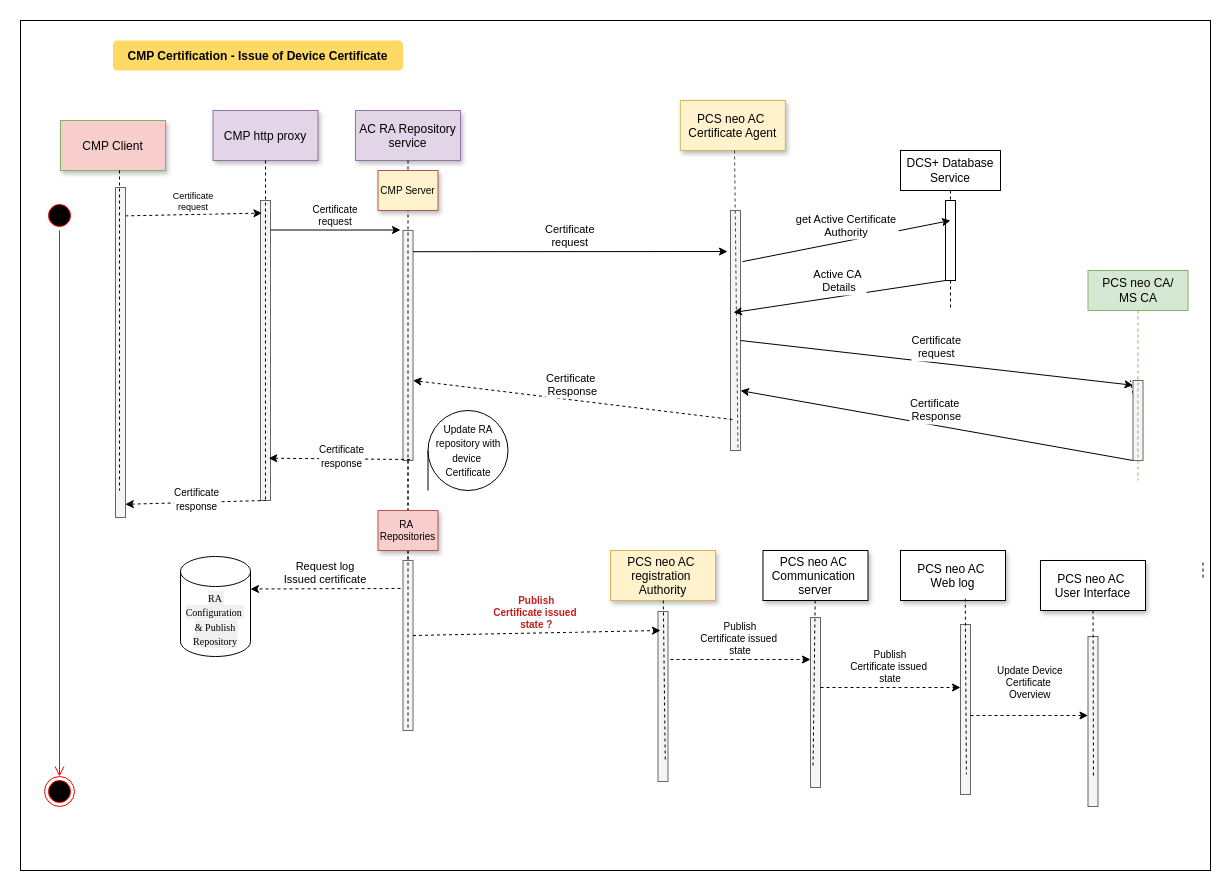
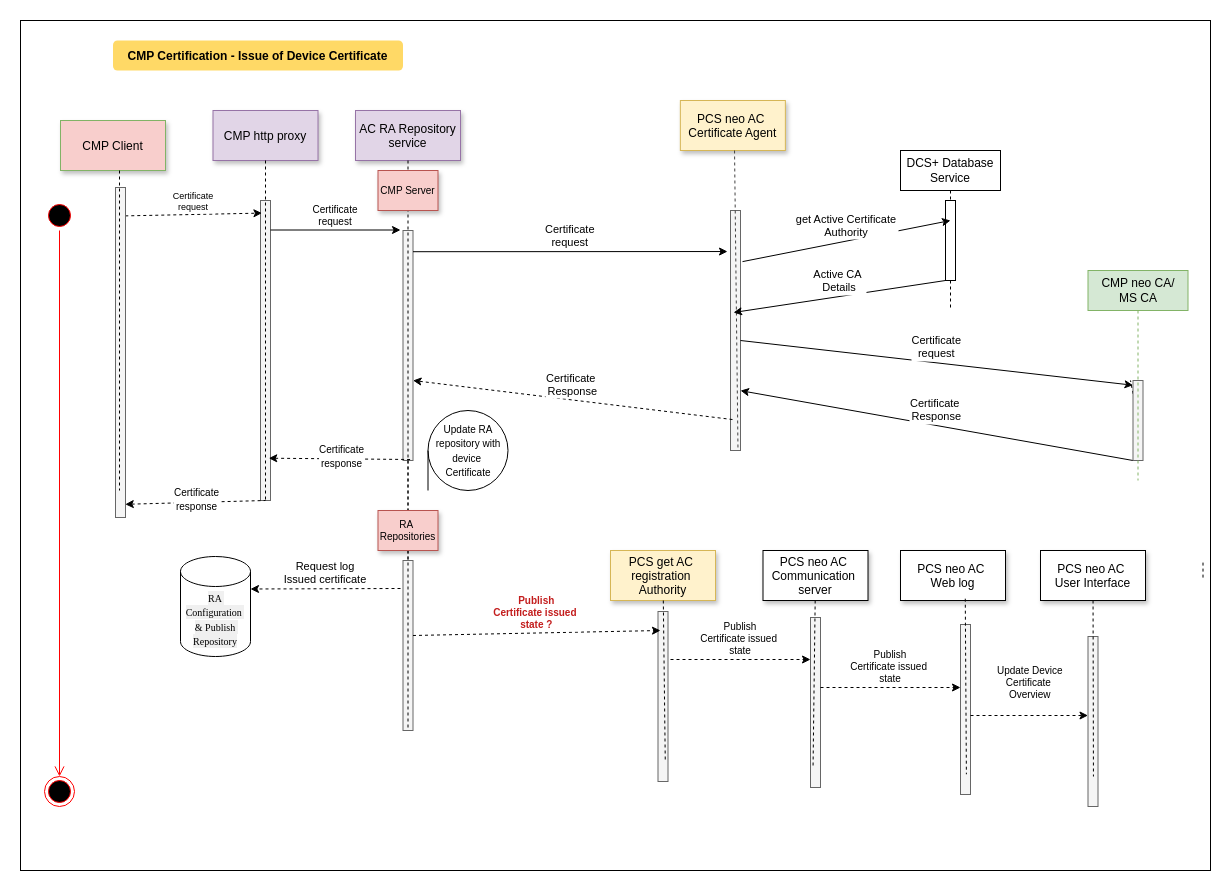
  <mxCell id="0" />
  <mxCell id="1" parent="0" />
  <mxCell id="2" value="" style="" parent="1" vertex="1"><mxGeometry x="20" y="20" width="1190" height="850" as="geometry" /></mxCell>
  <mxCell id="3" value="" style="fillColor=#f5f5f5;strokeColor=#666666;fontColor=#333333;" parent="1" vertex="1"><mxGeometry x="260" y="200" width="10" height="300" as="geometry" /></mxCell>
  <mxCell id="4" value="Certificate&#10;request" style="edgeStyle=none;verticalLabelPosition=top;verticalAlign=bottom;labelPosition=left;align=center;spacing=1;fontSize=9;dashed=1;exitX=0.978;exitY=0.086;exitDx=0;exitDy=0;exitPerimeter=0;entryX=0.144;entryY=0.042;entryDx=0;entryDy=0;entryPerimeter=0;" parent="1" source="43" target="3" edge="1"><mxGeometry width="100" height="100" as="geometry"><mxPoint x="170" y="199.5" as="sourcePoint" /><mxPoint x="260" y="199.5" as="targetPoint" /><mxPoint as="offset" /></mxGeometry></mxCell>
  <mxCell id="5" value="CMP http proxy" style="shadow=1;fillColor=#e1d5e7;strokeColor=#9673a6;" parent="1" vertex="1"><mxGeometry x="212.5" y="110" width="105" height="50" as="geometry" /></mxCell>
  <mxCell id="6" value="" style="fillColor=#f5f5f5;strokeColor=#666666;fontColor=#333333;" parent="1" vertex="1"><mxGeometry x="402.5" y="230" width="10" height="230" as="geometry" /></mxCell>
  <mxCell id="7" value="AC RA Repository&#10;service" style="shadow=1;fillColor=#e1d5e7;strokeColor=#9673a6;" parent="1" vertex="1"><mxGeometry x="355" y="110" width="105" height="50" as="geometry" /></mxCell>
  <mxCell id="8" value="" style="edgeStyle=none;endArrow=none;dashed=1;entryX=0.5;entryY=1;entryDx=0;entryDy=0;" parent="1" source="7" target="27" edge="1"><mxGeometry width="100" height="100" as="geometry"><mxPoint x="407.259" y="160" as="sourcePoint" /><mxPoint x="407.576" y="215" as="targetPoint" /></mxGeometry></mxCell>
  <mxCell id="9" value="Certificate&#10;request" style="edgeStyle=none;verticalLabelPosition=top;verticalAlign=bottom;fontSize=10;" parent="1" edge="1"><mxGeometry x="220" y="92" width="100" height="100" as="geometry"><mxPoint x="270" y="229.5" as="sourcePoint" /><mxPoint x="400" y="229.5" as="targetPoint" /></mxGeometry></mxCell>
  <mxCell id="10" value="Certificate&#10;request" style="edgeStyle=none;verticalLabelPosition=top;verticalAlign=bottom;entryX=-0.3;entryY=0.171;entryDx=0;entryDy=0;entryPerimeter=0;" parent="1" edge="1" target="11"><mxGeometry x="385.455" y="113.916" width="100" height="100" as="geometry"><mxPoint x="412.5" y="251.206" as="sourcePoint" /><mxPoint x="740" y="251" as="targetPoint" /></mxGeometry></mxCell>
  <mxCell id="11" value="" style="fillColor=#f5f5f5;strokeColor=#666666;fontColor=#333333;" parent="1" vertex="1"><mxGeometry x="730" y="210" width="10" height="240" as="geometry" /></mxCell>
  <mxCell id="12" value="PCS neo AC &#10;Certificate Agent" style="shadow=1;fillColor=#fff2cc;strokeColor=#d6b656;" parent="1" vertex="1"><mxGeometry x="679.86" y="100" width="105" height="50" as="geometry" /></mxCell>
  <mxCell id="13" value="" style="edgeStyle=none;endArrow=none;dashed=1;strokeColor=light-dark(#434242, #ffc8c8);entryX=0.75;entryY=1;entryDx=0;entryDy=0;" parent="1" target="11" edge="1"><mxGeometry x="614.488" y="175.0" width="100" height="100" as="geometry"><mxPoint x="734.042" y="150" as="sourcePoint" /><mxPoint x="735.949" y="319.394" as="targetPoint" /></mxGeometry></mxCell>
  <mxCell id="14" value="" style="edgeStyle=elbowEdgeStyle;elbow=horizontal;endArrow=none;dashed=1;entryX=0.5;entryY=1;entryDx=0;entryDy=0;" parent="1" source="5" target="3" edge="1"><mxGeometry x="230.0" y="310" width="100" height="100" as="geometry"><mxPoint x="290" y="460" as="sourcePoint" /><mxPoint x="390" y="360" as="targetPoint" /></mxGeometry></mxCell>
  <mxCell id="15" value="Certificate &#10;Response" style="elbow=vertical;verticalLabelPosition=top;verticalAlign=bottom;exitX=0;exitY=1;exitDx=0;exitDy=0;rounded=0;" parent="1" source="57" edge="1"><mxGeometry x="550" y="261.736" width="100" height="100" as="geometry"><mxPoint x="1135" y="390" as="sourcePoint" /><mxPoint x="740" y="390.13" as="targetPoint" /></mxGeometry></mxCell>
  <mxCell id="16" value="" style="edgeStyle=none;endArrow=none;dashed=1" parent="1" source="52" edge="1"><mxGeometry x="376.571" y="339.697" width="100" height="100" as="geometry"><mxPoint x="511.736" y="334.697" as="sourcePoint" /><mxPoint x="407.5" y="514.167" as="targetPoint" /></mxGeometry></mxCell>
  <mxCell id="17" value="" style="edgeStyle=none;endArrow=none;dashed=1" parent="1" edge="1"><mxGeometry x="1204.071" y="380.087" width="100" height="100" as="geometry"><mxPoint x="1202.5" y="562.083" as="sourcePoint" /><mxPoint x="1202.5" y="580" as="targetPoint" /></mxGeometry></mxCell>
  <mxCell id="18" value="CMP Certification - Issue of Device Certificate" style="rounded=1;fontStyle=1;fillColor=#FFD966;strokeColor=none" parent="1" vertex="1"><mxGeometry x="112.5" y="40" width="290" height="30" as="geometry" /></mxCell>
- <mxCell id="19" value="CMP Server" style="shadow=1;fillColor=#fff2cc;strokeColor=#b85450;fontSize=10;" parent="1" vertex="1"><mxGeometry x="377.5" y="170" width="60" height="40" as="geometry" /></mxCell>
+ <mxCell id="19" value="CMP Server" style="shadow=1;fillColor=#f8cecc;strokeColor=#b85450;fontSize=10;" parent="1" vertex="1"><mxGeometry x="377.5" y="170" width="60" height="40" as="geometry" /></mxCell>
  <mxCell id="20" value="Certificate&#10;request" style="edgeStyle=none;verticalLabelPosition=top;verticalAlign=bottom;entryX=0;entryY=0.059;entryDx=0;entryDy=0;entryPerimeter=0;" parent="1" target="57" edge="1"><mxGeometry width="100" height="100" as="geometry"><mxPoint x="740" y="340" as="sourcePoint" /><mxPoint x="1134" y="400.758" as="targetPoint" /><mxPoint as="offset" /></mxGeometry></mxCell>
  <mxCell id="21" value="Certificate &#10;Response" style="elbow=vertical;verticalLabelPosition=top;verticalAlign=bottom;dashed=1;exitX=0.2;exitY=0.871;exitDx=0;exitDy=0;exitPerimeter=0;" parent="1" source="11" edge="1"><mxGeometry x="550" y="261.736" width="100" height="100" as="geometry"><mxPoint x="530" y="380" as="sourcePoint" /><mxPoint x="412.5" y="380" as="targetPoint" /></mxGeometry></mxCell>
  <mxCell id="22" value="&lt;font style=&quot;font-size: 10px;&quot;&gt;Update RA repository with device&amp;nbsp;&lt;/font&gt;&lt;div&gt;&lt;font style=&quot;font-size: 10px;&quot;&gt;Certificate&lt;/font&gt;&lt;/div&gt;" style="shape=tapeData;whiteSpace=wrap;html=1;perimeter=ellipsePerimeter;direction=south;" parent="1" vertex="1"><mxGeometry x="427.5" y="410" width="80" height="80" as="geometry" /></mxCell>
  <mxCell id="23" value="" style="edgeStyle=none;verticalLabelPosition=top;verticalAlign=bottom;endArrow=none;startArrow=classic;dashed=1;exitX=0.824;exitY=0.929;exitDx=0;exitDy=0;exitPerimeter=0;" parent="1" edge="1"><mxGeometry x="220" y="172.259" width="100" height="100" as="geometry"><mxPoint x="268.24" y="457.7" as="sourcePoint" /><mxPoint x="410" y="459" as="targetPoint" /></mxGeometry></mxCell>
  <mxCell id="24" value="Text" style="edgeLabel;html=1;align=center;verticalAlign=middle;resizable=0;points=[];" parent="23" vertex="1" connectable="0"><mxGeometry relative="1" as="geometry"><mxPoint x="2" y="-2" as="offset" /></mxGeometry></mxCell>
  <mxCell id="25" value="&lt;span style=&quot;font-size: 10px;&quot;&gt;Certificate&lt;/span&gt;&lt;br style=&quot;padding: 0px; margin: 0px; font-size: 10px;&quot;&gt;&lt;span style=&quot;font-size: 10px;&quot;&gt;response&lt;/span&gt;" style="edgeLabel;html=1;align=center;verticalAlign=middle;resizable=0;points=[];" parent="23" vertex="1" connectable="0"><mxGeometry relative="1" as="geometry"><mxPoint x="1" y="-3" as="offset" /></mxGeometry></mxCell>
- <mxCell id="26" value="PCS neo AC &#10;registration &#10;Authority" style="shadow=1;fillColor=#fff2cc;strokeColor=#d6b656;" parent="1" vertex="1"><mxGeometry x="610" y="550" width="105" height="50" as="geometry" /></mxCell>
+ <mxCell id="26" value="PCS get AC &#10;registration &#10;Authority" style="shadow=1;fillColor=#fff2cc;strokeColor=#d6b656;" parent="1" vertex="1"><mxGeometry x="610" y="550" width="105" height="50" as="geometry" /></mxCell>
  <mxCell id="27" value="" style="fillColor=#f5f5f5;strokeColor=#666666;fontColor=#333333;" parent="1" vertex="1"><mxGeometry x="402.5" y="560" width="10" height="170" as="geometry" /></mxCell>
  <mxCell id="28" value="" style="fillColor=#f5f5f5;strokeColor=#666666;fontColor=#333333;" parent="1" vertex="1"><mxGeometry x="657.5" y="611" width="10" height="170" as="geometry" /></mxCell>
  <mxCell id="29" value="Publish&#10;Certificate issued &#10;state ?" style="edgeStyle=none;verticalLabelPosition=top;verticalAlign=bottom;fontSize=10;fontColor=light-dark(#c31d1d, #ededed);fontStyle=1;dashed=1;" parent="1" edge="1"><mxGeometry x="220" y="92" width="100" height="100" as="geometry"><mxPoint x="412.5" y="635" as="sourcePoint" /><mxPoint x="660" y="630" as="targetPoint" /></mxGeometry></mxCell>
  <mxCell id="30" value="PCS neo AC &#10;Communication &#10;server" style="shadow=1;" parent="1" vertex="1"><mxGeometry x="762.5" y="550" width="105" height="50" as="geometry" /></mxCell>
  <mxCell id="31" value="" style="fillColor=#f5f5f5;strokeColor=#666666;fontColor=#333333;" parent="1" vertex="1"><mxGeometry x="810" y="617" width="10" height="170" as="geometry" /></mxCell>
  <mxCell id="32" value="Publish&#10;Certificate issued &#10;state" style="edgeStyle=none;verticalLabelPosition=top;verticalAlign=bottom;fontSize=10;entryX=0.685;entryY=0.201;entryDx=0;entryDy=0;entryPerimeter=0;dashed=1;" parent="1" edge="1"><mxGeometry x="220" y="92" width="100" height="100" as="geometry"><mxPoint x="670" y="659" as="sourcePoint" /><mxPoint x="810" y="659" as="targetPoint" /></mxGeometry></mxCell>
  <mxCell id="33" value="PCS neo AC &#10;Web log" style="shadow=1;" parent="1" vertex="1"><mxGeometry x="900" y="550" width="105" height="50" as="geometry" /></mxCell>
  <mxCell id="34" value="" style="fillColor=#f5f5f5;strokeColor=#666666;fontColor=#333333;" parent="1" vertex="1"><mxGeometry x="960" y="624" width="10" height="170" as="geometry" /></mxCell>
  <mxCell id="35" value="Publish&#10;Certificate issued &#10;state" style="edgeStyle=none;verticalLabelPosition=top;verticalAlign=bottom;fontSize=10;entryX=0.685;entryY=0.201;entryDx=0;entryDy=0;entryPerimeter=0;dashed=1;" parent="1" edge="1"><mxGeometry x="220" y="92" width="100" height="100" as="geometry"><mxPoint x="820" y="687" as="sourcePoint" /><mxPoint x="960" y="687" as="targetPoint" /></mxGeometry></mxCell>
  <mxCell id="36" value="Request log&#10;Issued certificate" style="elbow=vertical;verticalLabelPosition=top;verticalAlign=bottom;entryX=1;entryY=0;entryDx=0;entryDy=32.5;entryPerimeter=0;rounded=0;dashed=1;" parent="1" target="53" edge="1"><mxGeometry width="100" height="100" as="geometry"><mxPoint x="400" y="588" as="sourcePoint" /><mxPoint x="262.5" y="590" as="targetPoint" /></mxGeometry></mxCell>
- <mxCell id="37" value="PCS neo AC &#10;User Interface" style="shadow=1;" parent="1" vertex="1"><mxGeometry x="1040" y="560" width="105" height="50" as="geometry" /></mxCell>
+ <mxCell id="37" value="PCS neo AC &#10;User Interface" style="shadow=1;" parent="1" vertex="1"><mxGeometry x="1040" y="550" width="105" height="50" as="geometry" /></mxCell>
  <mxCell id="38" value="" style="fillColor=#f5f5f5;strokeColor=#666666;fontColor=#333333;" parent="1" vertex="1"><mxGeometry x="1087.5" y="636" width="10" height="170" as="geometry" /></mxCell>
  <mxCell id="39" value="Update Device&#10;Certificate &#10;Overview&#10;" style="edgeStyle=none;verticalLabelPosition=top;verticalAlign=bottom;fontSize=10;entryX=0.685;entryY=0.201;entryDx=0;entryDy=0;entryPerimeter=0;dashed=1;" parent="1" edge="1"><mxGeometry width="100" height="100" as="geometry"><mxPoint x="970" y="715" as="sourcePoint" /><mxPoint x="1087.5" y="715" as="targetPoint" /><mxPoint x="1" as="offset" /></mxGeometry></mxCell>
  <mxCell id="40" value="" style="edgeStyle=none;verticalLabelPosition=top;verticalAlign=bottom;endArrow=none;startArrow=classic;dashed=1;exitX=0.978;exitY=0.96;exitDx=0;exitDy=0;exitPerimeter=0;entryX=0.5;entryY=1;entryDx=0;entryDy=0;" parent="1" source="43" target="3" edge="1"><mxGeometry x="220" y="172.259" width="100" height="100" as="geometry"><mxPoint x="128" y="314.5" as="sourcePoint" /><mxPoint x="270" y="315.5" as="targetPoint" /></mxGeometry></mxCell>
  <mxCell id="41" value="Text" style="edgeLabel;html=1;align=center;verticalAlign=middle;resizable=0;points=[];" parent="40" vertex="1" connectable="0"><mxGeometry relative="1" as="geometry"><mxPoint x="2" y="-2" as="offset" /></mxGeometry></mxCell>
  <mxCell id="42" value="&lt;span style=&quot;font-size: 10px;&quot;&gt;Certificate&lt;/span&gt;&lt;br style=&quot;padding: 0px; margin: 0px; font-size: 10px;&quot;&gt;&lt;span style=&quot;font-size: 10px;&quot;&gt;response&lt;/span&gt;" style="edgeLabel;html=1;align=center;verticalAlign=middle;resizable=0;points=[];" parent="40" vertex="1" connectable="0"><mxGeometry relative="1" as="geometry"><mxPoint x="1" y="-3" as="offset" /></mxGeometry></mxCell>
  <mxCell id="43" value="" style="fillColor=#f5f5f5;strokeColor=#666666;fillStyle=auto;fontColor=#333333;" parent="1" vertex="1"><mxGeometry x="115" y="187" width="10" height="330" as="geometry" /></mxCell>
  <mxCell id="44" value="CMP Client" style="shadow=1;fillColor=#f8cecc;strokeColor=#82b366;" parent="1" vertex="1"><mxGeometry y="120" width="105" height="50" as="geometry" x="60" /></mxCell>
  <mxCell id="45" value="" style="elbow=horizontal;endArrow=none;dashed=1;rounded=0;" parent="1" edge="1"><mxGeometry x="230.0" y="310" width="100" height="100" as="geometry"><mxPoint x="119" y="170" as="sourcePoint" /><mxPoint x="119" y="490" as="targetPoint" /></mxGeometry></mxCell>
  <mxCell id="46" value="" style="edgeStyle=none;endArrow=none;dashed=1;entryX=0.256;entryY=0.876;entryDx=0;entryDy=0;entryPerimeter=0;" parent="1" source="30" target="31" edge="1"><mxGeometry x="272.335" y="165" width="100" height="100" as="geometry"><mxPoint x="673" y="610" as="sourcePoint" /><mxPoint x="675" y="772" as="targetPoint" /></mxGeometry></mxCell>
  <mxCell id="47" value="" style="edgeStyle=none;endArrow=none;dashed=1;entryX=0.589;entryY=0.881;entryDx=0;entryDy=0;entryPerimeter=0;exitX=0.617;exitY=0.964;exitDx=0;exitDy=0;exitPerimeter=0;" parent="1" source="33" target="34" edge="1"><mxGeometry x="272.335" y="165" width="100" height="100" as="geometry"><mxPoint x="966" y="590" as="sourcePoint" /><mxPoint x="823" y="776" as="targetPoint" /></mxGeometry></mxCell>
  <mxCell id="48" value="" style="edgeStyle=none;endArrow=none;dashed=1;entryX=0.589;entryY=0.881;entryDx=0;entryDy=0;entryPerimeter=0;" parent="1" source="37" edge="1"><mxGeometry x="272.335" y="165" width="100" height="100" as="geometry"><mxPoint x="1091.94" y="600" as="sourcePoint" /><mxPoint x="1092.94" y="776" as="targetPoint" /></mxGeometry></mxCell>
  <mxCell id="49" value="" style="edgeStyle=none;endArrow=none;dashed=1;entryX=0.5;entryY=1;entryDx=0;entryDy=0;" parent="1" source="6" target="27" edge="1"><mxGeometry width="100" height="100" as="geometry"><mxPoint x="408" y="400" as="sourcePoint" /><mxPoint x="407.5" y="514.167" as="targetPoint" /></mxGeometry></mxCell>
  <mxCell id="50" value="" style="edgeStyle=none;endArrow=none;dashed=1;" parent="1" source="57" edge="1"><mxGeometry x="727.335" y="165" width="100" height="100" as="geometry"><mxPoint x="862.259" y="160" as="sourcePoint" /><mxPoint x="1130" y="380" as="targetPoint" /></mxGeometry></mxCell>
  <mxCell id="51" value="" style="edgeStyle=none;endArrow=none;dashed=1;entryX=0.728;entryY=0.886;entryDx=0;entryDy=0;entryPerimeter=0;" parent="1" source="26" target="28" edge="1"><mxGeometry x="272.335" y="165" width="100" height="100" as="geometry"><mxPoint x="574" y="610" as="sourcePoint" /><mxPoint x="574" y="680" as="targetPoint" /></mxGeometry></mxCell>
  <mxCell id="52" value="RA &#10;Repositories" style="shadow=1;fillColor=#f8cecc;strokeColor=#b85450;fontSize=10;" parent="1" vertex="1"><mxGeometry x="377.5" y="510" width="60" height="40" as="geometry" /></mxCell>
  <mxCell id="53" value="&lt;span style=&quot;white-space-collapse: preserve; background-color: rgb(240, 240, 240);&quot;&gt;&lt;font style=&quot;font-size: 10px;&quot; face=&quot;Verdana&quot;&gt;RA Configuration &lt;/font&gt;&lt;/span&gt;&lt;div style=&quot;text-wrap-mode: nowrap;&quot;&gt;&lt;span style=&quot;white-space: pre-wrap; background-color: rgb(240, 240, 240);&quot;&gt;&lt;font style=&quot;font-size: 10px;&quot; face=&quot;Verdana&quot;&gt;&amp;amp; Publish Repository&lt;/font&gt;&lt;/span&gt;&lt;/div&gt;" style="shape=cylinder3;whiteSpace=wrap;html=1;boundedLbl=1;backgroundOutline=1;size=15;" parent="1" vertex="1"><mxGeometry x="180" y="556" width="70" height="100" as="geometry" /></mxCell>
  <mxCell id="54" value="" style="ellipse;html=1;shape=startState;fillColor=#000000;strokeColor=#ff0000;" parent="1" vertex="1"><mxGeometry x="44" y="200" width="30" height="30" as="geometry" /></mxCell>
  <mxCell id="55" value="" style="edgeStyle=orthogonalEdgeStyle;html=1;verticalAlign=bottom;endArrow=open;endSize=8;strokeColor=#ff0000;rounded=0;" parent="1" source="54" target="56" edge="1"><mxGeometry relative="1" as="geometry"><mxPoint x="59" y="290" as="targetPoint" /></mxGeometry></mxCell>
  <mxCell id="56" value="" style="ellipse;html=1;shape=endState;fillColor=#000000;strokeColor=#ff0000;" parent="1" vertex="1"><mxGeometry x="44" y="776" width="30" height="30" as="geometry" /></mxCell>
  <mxCell id="57" value="" style="fillColor=#f5f5f5;strokeColor=#666666;fontColor=#333333;" parent="1" vertex="1"><mxGeometry x="1132.5" y="380" width="10" height="80" as="geometry" /></mxCell>
- <mxCell id="58" value="&lt;span style=&quot;text-wrap-mode: nowrap;&quot;&gt;PCS neo CA/&lt;/span&gt;&lt;br style=&quot;padding: 0px; margin: 0px; text-wrap-mode: nowrap;&quot;&gt;&lt;span style=&quot;text-wrap-mode: nowrap;&quot;&gt;MS CA&lt;/span&gt;" style="shape=umlLifeline;perimeter=lifelinePerimeter;whiteSpace=wrap;html=1;container=1;dropTarget=0;collapsible=0;recursiveResize=0;outlineConnect=0;portConstraint=eastwest;newEdgeStyle={&quot;curved&quot;:0,&quot;rounded&quot;:0};fillColor=#d5e8d4;strokeColor=#82b366;" vertex="1" parent="1"><mxGeometry x="1087.5" y="270" width="100" height="210" as="geometry" /></mxCell>
+ <mxCell id="58" value="&lt;span style=&quot;text-wrap-mode: nowrap;&quot;&gt;CMP neo CA/&lt;/span&gt;&lt;br style=&quot;padding: 0px; margin: 0px; text-wrap-mode: nowrap;&quot;&gt;&lt;span style=&quot;text-wrap-mode: nowrap;&quot;&gt;MS CA&lt;/span&gt;" style="shape=umlLifeline;perimeter=lifelinePerimeter;whiteSpace=wrap;html=1;container=1;dropTarget=0;collapsible=0;recursiveResize=0;outlineConnect=0;portConstraint=eastwest;newEdgeStyle={&quot;curved&quot;:0,&quot;rounded&quot;:0};fillColor=#d5e8d4;strokeColor=#82b366;" vertex="1" parent="1"><mxGeometry x="1087.5" y="270" width="100" height="210" as="geometry" /></mxCell>
  <mxCell id="59" value="DCS+ Database Service" style="shape=umlLifeline;perimeter=lifelinePerimeter;whiteSpace=wrap;html=1;container=1;dropTarget=0;collapsible=0;recursiveResize=0;outlineConnect=0;portConstraint=eastwest;newEdgeStyle={&quot;curved&quot;:0,&quot;rounded&quot;:0};" vertex="1" parent="1"><mxGeometry x="900" y="150" width="100" height="160" as="geometry" /></mxCell>
  <mxCell id="60" value="" style="html=1;points=[[0,0,0,0,5],[0,1,0,0,-5],[1,0,0,0,5],[1,1,0,0,-5]];perimeter=orthogonalPerimeter;outlineConnect=0;targetShapes=umlLifeline;portConstraint=eastwest;newEdgeStyle={&quot;curved&quot;:0,&quot;rounded&quot;:0};" vertex="1" parent="59"><mxGeometry x="45" y="50" width="10" height="80" as="geometry" /></mxCell>
  <mxCell id="61" value="get Active Certificate&#10;Authority" style="edgeStyle=none;verticalLabelPosition=top;verticalAlign=bottom;entryX=0.5;entryY=0.25;entryDx=0;entryDy=0;entryPerimeter=0;exitX=1.2;exitY=0.213;exitDx=0;exitDy=0;exitPerimeter=0;" edge="1" parent="1" source="11" target="60"><mxGeometry x="385.455" y="113.916" width="100" height="100" as="geometry"><mxPoint x="640" y="229.206" as="sourcePoint" /><mxPoint x="954.5" y="229" as="targetPoint" /></mxGeometry></mxCell>
  <mxCell id="62" value="Active CA &#10;Details" style="elbow=vertical;verticalLabelPosition=top;verticalAlign=bottom;rounded=0;entryX=0.3;entryY=0.425;entryDx=0;entryDy=0;entryPerimeter=0;" edge="1" parent="1" source="60" target="11"><mxGeometry x="550" y="261.736" width="100" height="100" as="geometry"><mxPoint x="1143" y="470" as="sourcePoint" /><mxPoint x="730" y="320" as="targetPoint" /></mxGeometry></mxCell>
